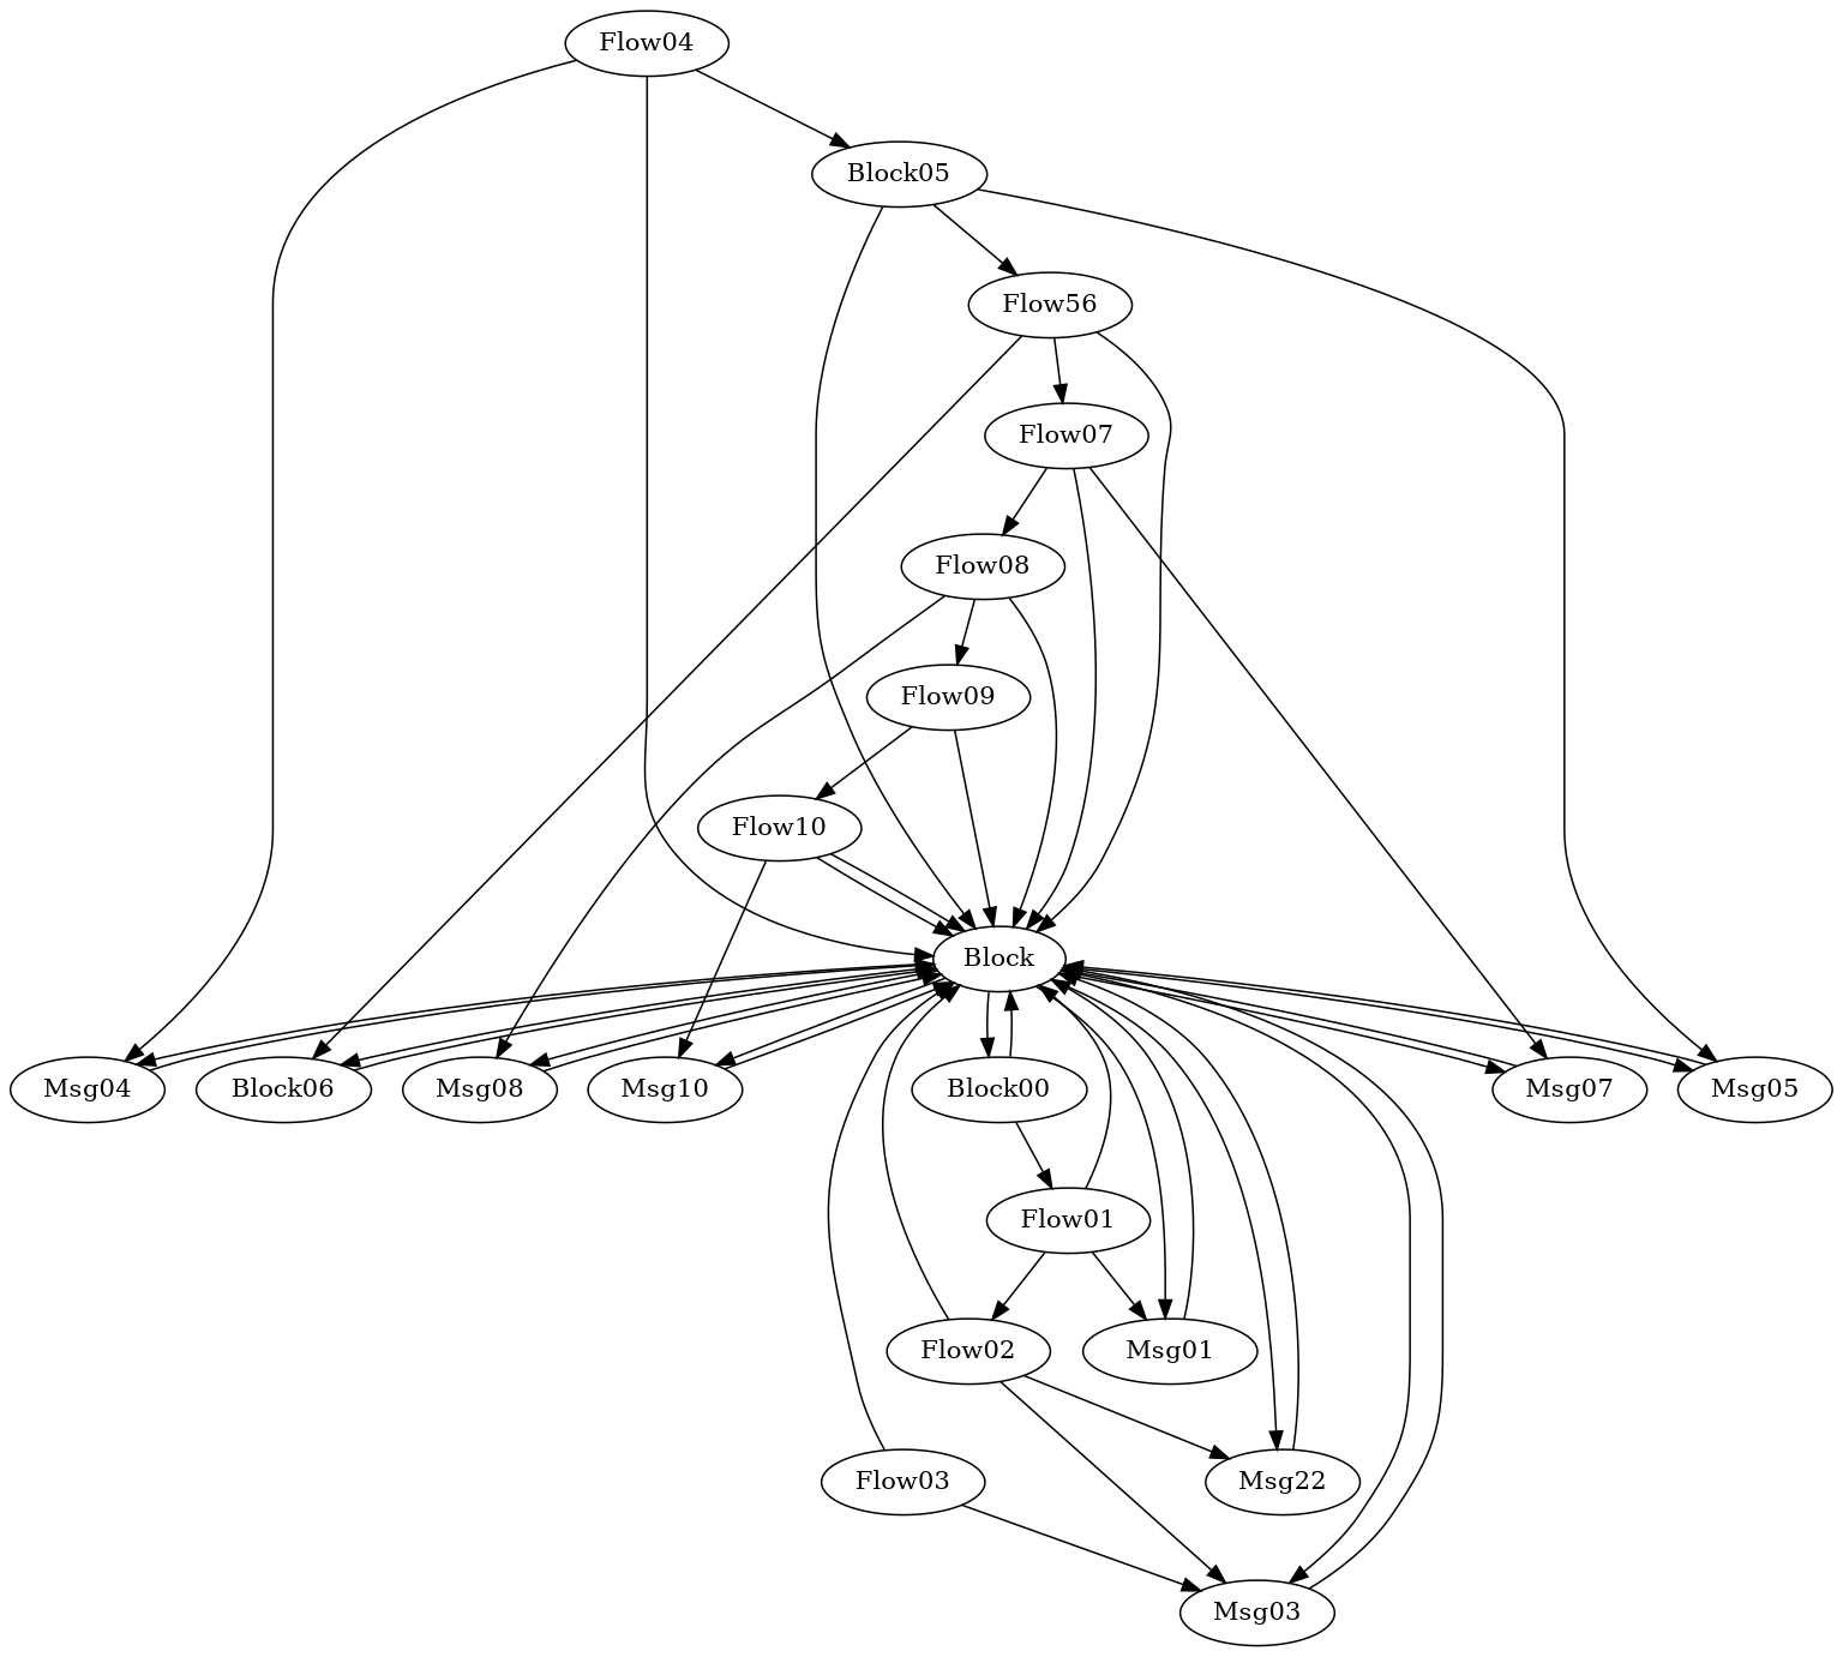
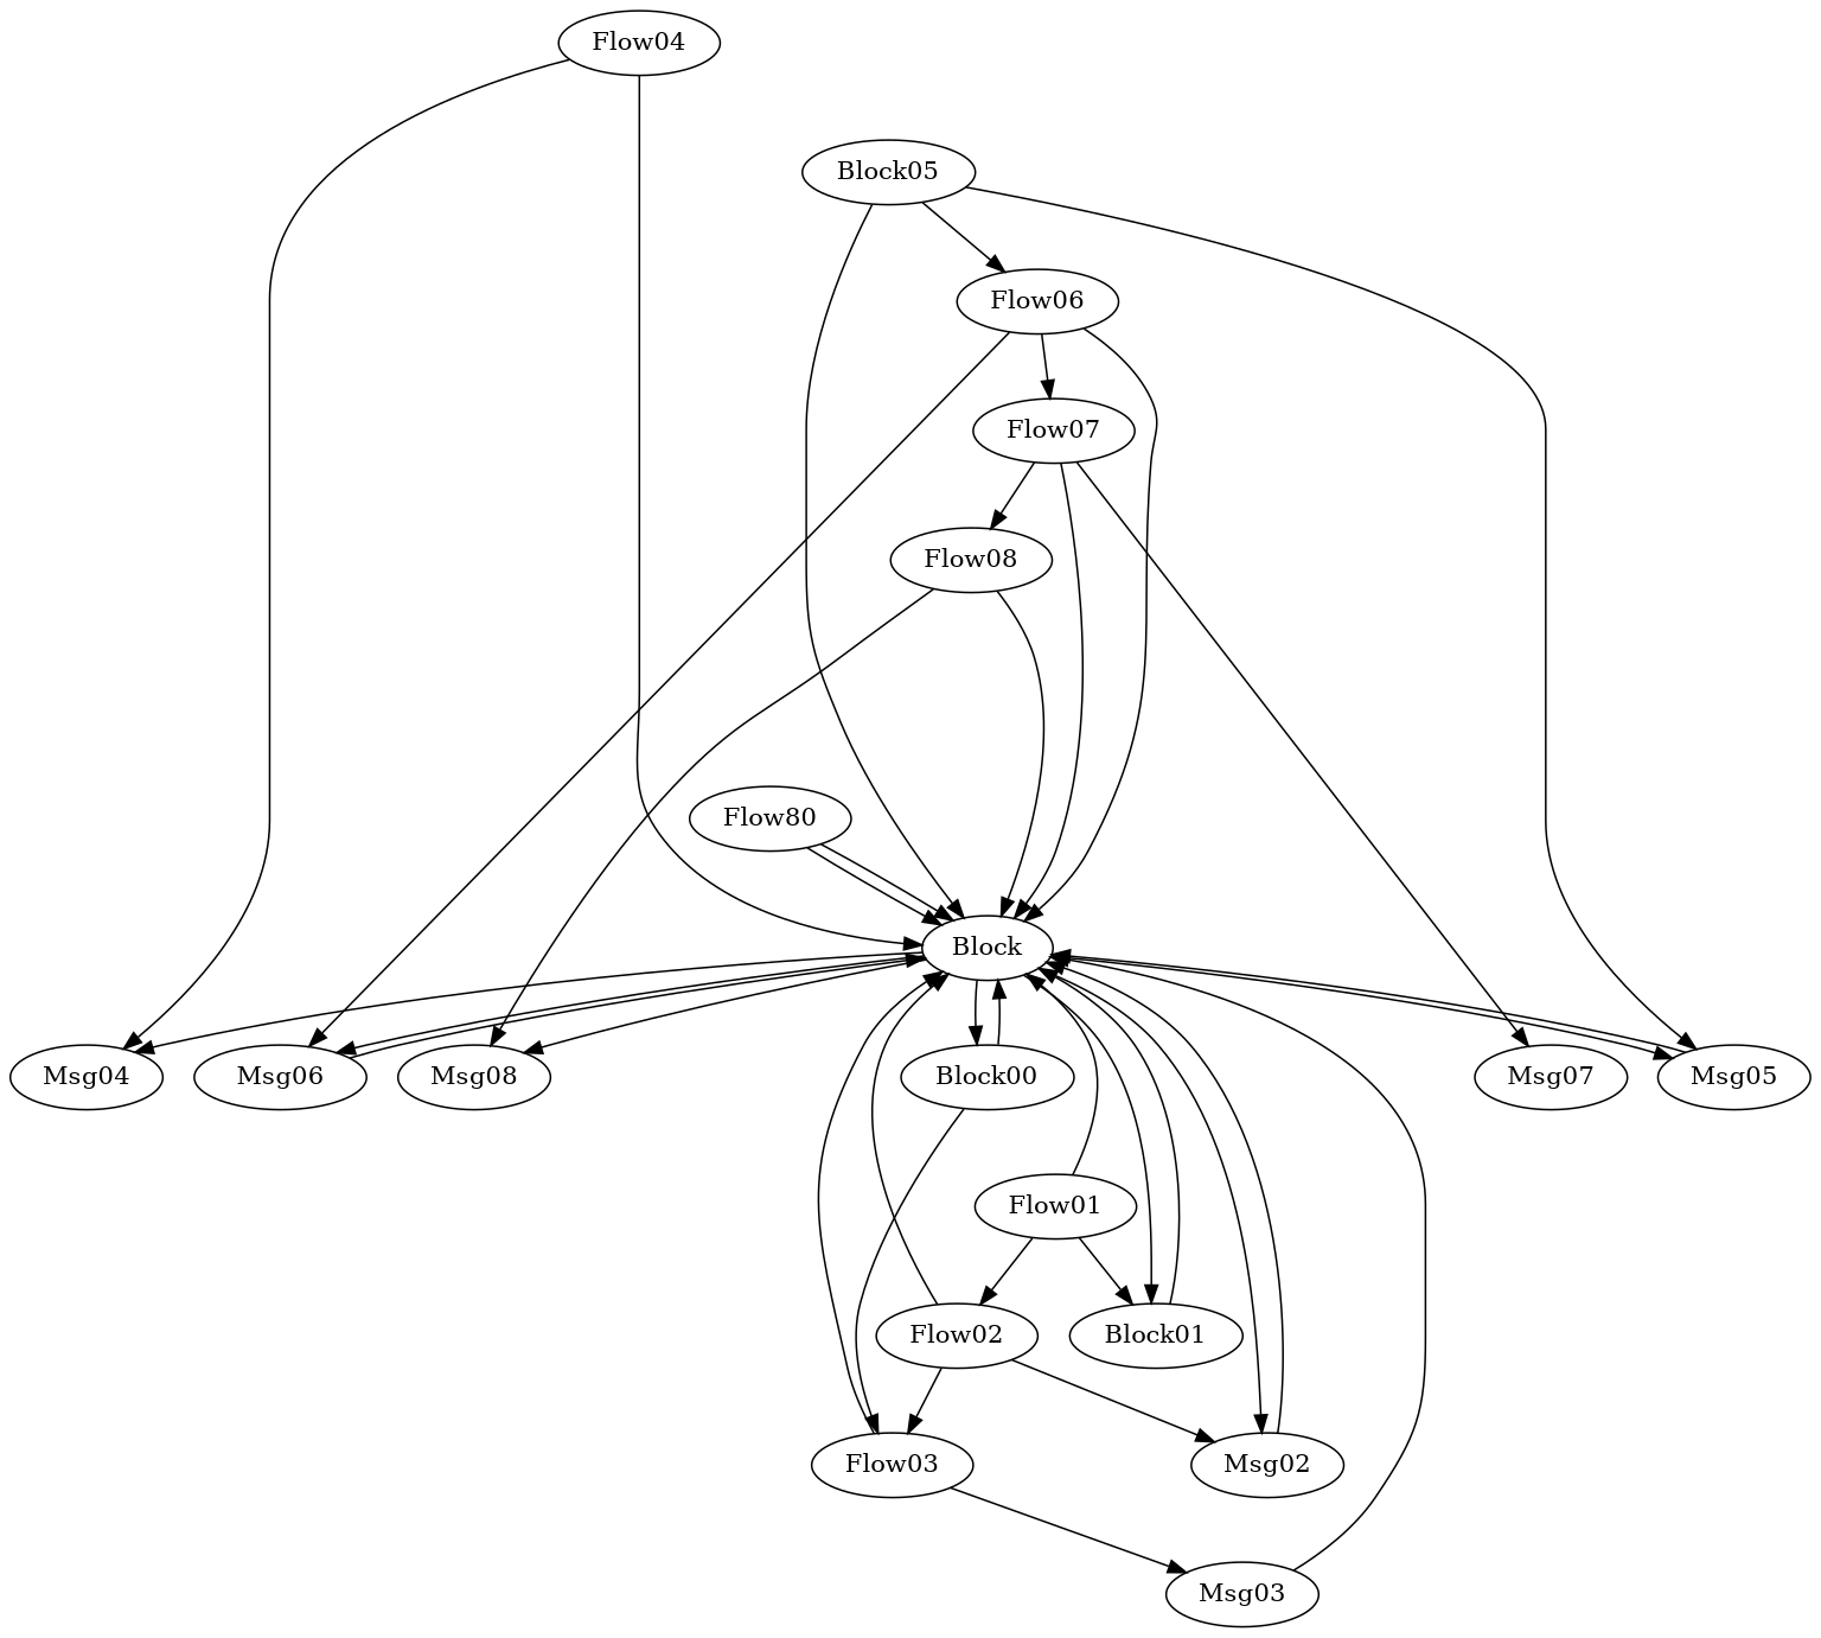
  digraph {
    node [cpu=0 fid=1 pattern="P-altdst-flow-10" toffs=0 tvalid=0 type=flow vabs=0 qty=1]
    edge [type=defdst]
    Block [patexit=1 qhi=1 qil=1 qlo=1 tperiod=10000000 type=block qty=""]
-   Msg01 [evtno=11 par=1 type=tmsg qty=""]
-   Msg02 [evtno=12 par=2 type=tmsg label=Msg22 qty=""]
+   Msg01 [evtno=11 par=1 type=tmsg label=Block01 qty=""]
+   Msg02 [evtno=12 par=2 type=tmsg qty=""]
    Msg03 [evtno=13 par=3 type=tmsg qty=""]
    Msg04 [evtno=14 par=4 type=tmsg qty=""]
    Msg05 [evtno=15 par=5 type=tmsg qty=""]
-   Msg06 [evtno=16 par=6 type=tmsg label=Block06 qty=""]
+   Msg06 [evtno=16 par=6 type=tmsg qty=""]
    Msg07 [evtno=17 par=7 type=tmsg qty=""]
    Msg08 [evtno=18 par=8 type=tmsg qty=""]
-   Msg10 [evtno=20 par=10 type=tmsg qty=""]
    n11 [label=Block00 patentry=1 prio=0]
    Flow01 [prio=0]
    Flow02 [prio=0]
    Flow03 [prio=0]
    Flow04 [prio=1]
    n16 [label=Block05 prio=1]
-   Flow06 [prio=1 label=Flow56]
+   Flow06 [prio=1]
    Flow07 [prio=1]
    Flow08 [prio=2]
-   Flow09 [prio=2]
-   Flow10 [prio=2]
+   Flow10 [prio=2 label=Flow80]
    Block -> Msg01 [type=altdst]
    Block -> Msg02 [type=altdst]
-   Block -> Msg03 [type=altdst]
    Block -> Msg04 [type=altdst]
    Block -> Msg05 [type=altdst]
    Block -> Msg06 [type=altdst]
-   Block -> Msg07 [type=altdst]
    Block -> Msg08 [type=altdst]
-   Block -> Msg10 [type=altdst]
    Block -> n11
    Msg01 -> Block
    Msg02 -> Block
    Msg03 -> Block
-   Msg04 -> Block
    Msg05 -> Block
    Msg06 -> Block
-   Msg07 -> Block
-   Msg08 -> Block
-   Msg10 -> Block
    n11 -> Block [type=target]
-   n11 -> Flow01
+   n11 -> Flow03
    Flow01 -> Block [type=target]
    Flow01 -> Msg01 [type=flowdst]
    Flow01 -> Flow02
    Flow02 -> Block [type=target]
    Flow02 -> Msg02 [type=flowdst]
-   Flow02 -> Msg03
+   Flow02 -> Flow03
    Flow03 -> Block [type=target]
    Flow03 -> Msg03 [type=flowdst]
    Flow04 -> Block [type=target]
    Flow04 -> Msg04 [type=flowdst]
-   Flow04 -> n16
    n16 -> Block [type=target]
    n16 -> Msg05 [type=flowdst]
    n16 -> Flow06
    Flow06 -> Block [type=target]
    Flow06 -> Msg06 [type=flowdst]
    Flow06 -> Flow07
    Flow07 -> Block [type=target]
    Flow07 -> Msg07 [type=flowdst]
    Flow07 -> Flow08
    Flow08 -> Block [type=target]
    Flow08 -> Msg08 [type=flowdst]
-   Flow08 -> Flow09
-   Flow09 -> Block [type=target]
-   Flow09 -> Flow10
    Flow10 -> Block
    Flow10 -> Block [type=target]
-   Flow10 -> Msg10 [type=flowdst]
  }
